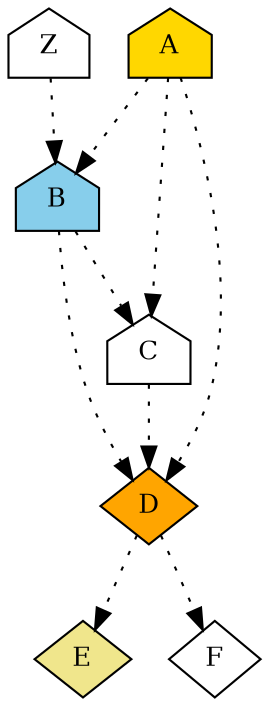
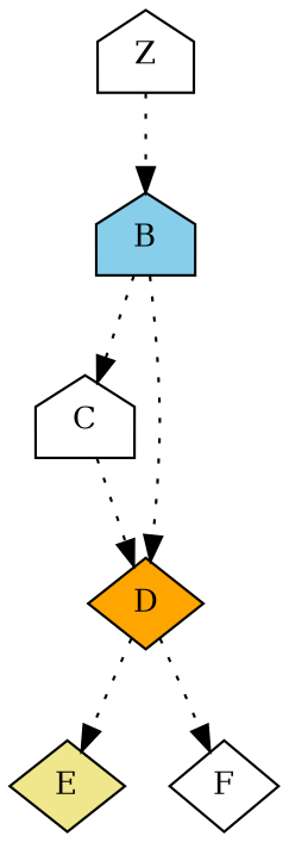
  digraph {
    node [fillcolor=white fontcolor=black fontsize=12 shape=house style=filled]
    edge [style=dotted]
    Z [height=0.5 width=0.5]
    B [fillcolor=skyblue height=0.5 width=0.5]
    C [height=0.5 width=0.5]
    D [fillcolor=orange height=0.5 shape=diamond width=0.5]
    E [fillcolor=khaki height=0.5 shape=diamond width=0.5]
    F [height=0.5 shape=diamond width=0.5]
-   A [fillcolor=gold height=0.5 width=0.5]
    Z -> B
    B -> C
    B -> D
    C -> D
    D -> E
    D -> F
-   A -> B
-   A -> C
-   A -> D
  }
